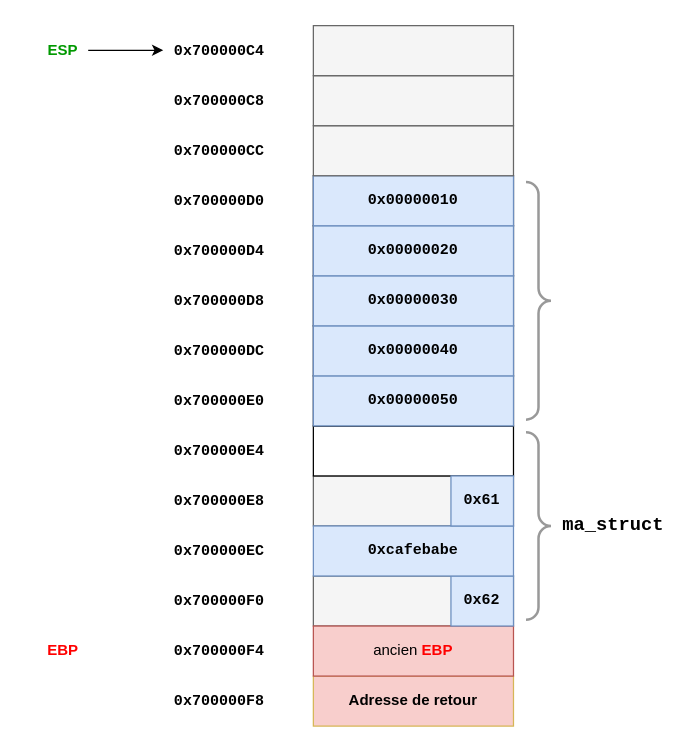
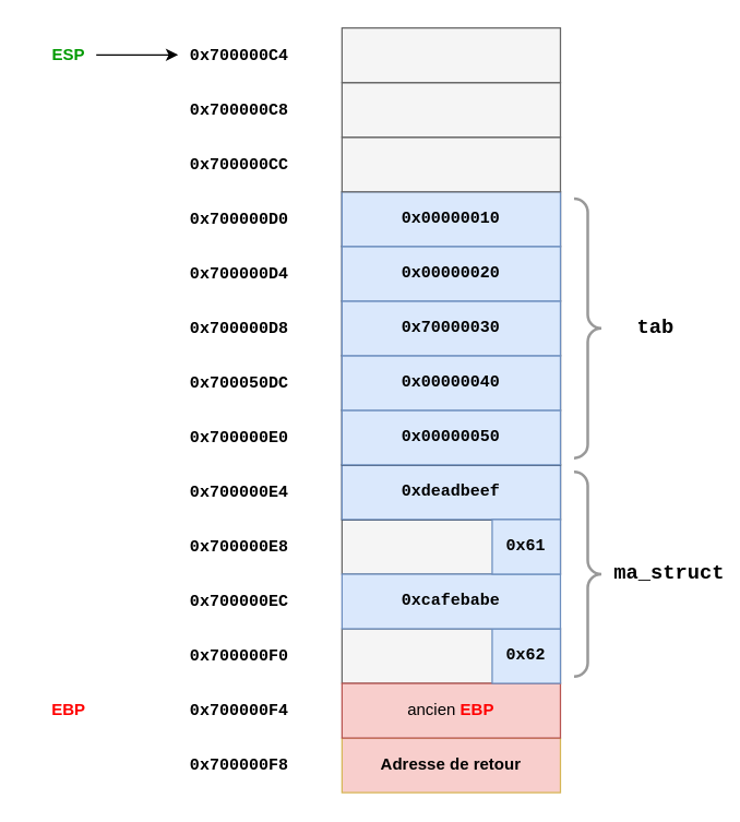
  <mxCell id="0" />
  <mxCell id="1" parent="0" />
  <mxCell id="2" value="" style="rounded=0;whiteSpace=wrap;html=1;fillColor=#f5f5f5;fontColor=#333333;strokeColor=#666666;" parent="1" vertex="1"><mxGeometry x="250" y="460" width="160" height="40" as="geometry" /></mxCell>
  <mxCell id="3" value="Adresse de retour" style="rounded=0;whiteSpace=wrap;html=1;fillColor=#f8cecc;strokeColor=#d6b656;fontStyle=1;" parent="1" vertex="1"><mxGeometry x="250" y="540" width="160" height="40" as="geometry" /></mxCell>
  <mxCell id="4" value="ancien &lt;b&gt;&lt;font color=&quot;#ff0000&quot;&gt;EBP&lt;/font&gt;&lt;/b&gt;" style="rounded=0;whiteSpace=wrap;html=1;fillColor=#f8cecc;strokeColor=#b85450;" parent="1" vertex="1"><mxGeometry x="250" y="500" width="160" height="40" as="geometry" /></mxCell>
  <mxCell id="5" value="0x62" style="rounded=0;whiteSpace=wrap;html=1;fillColor=#dae8fc;strokeColor=#6c8ebf;fontFamily=Courier New;fontStyle=1" parent="1" vertex="1"><mxGeometry x="360" y="460" width="50" height="40" as="geometry" /></mxCell>
  <mxCell id="6" value="" style="rounded=0;whiteSpace=wrap;html=1;fillColor=#f5f5f5;fontColor=#333333;strokeColor=#666666;" parent="1" vertex="1"><mxGeometry x="250" y="380" width="160" height="40" as="geometry" /></mxCell>
  <mxCell id="7" value="&lt;b&gt;&lt;font face=&quot;Courier New&quot;&gt;0x700000F8&lt;/font&gt;&lt;/b&gt;" style="text;html=1;strokeColor=none;fillColor=none;align=center;verticalAlign=middle;whiteSpace=wrap;rounded=0;" parent="1" vertex="1"><mxGeometry x="130" y="545" width="90" height="30" as="geometry" /></mxCell>
  <mxCell id="8" value="&lt;b&gt;&lt;font face=&quot;Courier New&quot;&gt;0x700000F4&lt;/font&gt;&lt;/b&gt;" style="text;html=1;strokeColor=none;fillColor=none;align=center;verticalAlign=middle;whiteSpace=wrap;rounded=0;" parent="1" vertex="1"><mxGeometry x="130" y="505" width="90" height="30" as="geometry" /></mxCell>
  <mxCell id="9" value="&lt;b&gt;&lt;font face=&quot;Courier New&quot;&gt;0x700000F0&lt;/font&gt;&lt;/b&gt;" style="text;html=1;strokeColor=none;fillColor=none;align=center;verticalAlign=middle;whiteSpace=wrap;rounded=0;" parent="1" vertex="1"><mxGeometry x="130" y="465" width="90" height="30" as="geometry" /></mxCell>
  <mxCell id="10" value="&lt;b&gt;&lt;font face=&quot;Courier New&quot;&gt;0x700000EC&lt;/font&gt;&lt;/b&gt;" style="text;html=1;strokeColor=none;fillColor=none;align=center;verticalAlign=middle;whiteSpace=wrap;rounded=0;" parent="1" vertex="1"><mxGeometry x="130" y="425" width="90" height="30" as="geometry" /></mxCell>
  <mxCell id="11" value="&lt;b&gt;&lt;font face=&quot;Courier New&quot;&gt;0x700000E8&lt;/font&gt;&lt;/b&gt;" style="text;html=1;strokeColor=none;fillColor=none;align=center;verticalAlign=middle;whiteSpace=wrap;rounded=0;" parent="1" vertex="1"><mxGeometry x="130" y="385" width="90" height="30" as="geometry" /></mxCell>
  <mxCell id="12" value="" style="rounded=0;whiteSpace=wrap;html=1;" parent="1" vertex="1"><mxGeometry x="250" y="340" width="160" height="40" as="geometry" /></mxCell>
  <mxCell id="13" value="&lt;b&gt;&lt;font face=&quot;Courier New&quot;&gt;0x700000E4&lt;/font&gt;&lt;/b&gt;" style="text;html=1;strokeColor=none;fillColor=none;align=center;verticalAlign=middle;whiteSpace=wrap;rounded=0;" parent="1" vertex="1"><mxGeometry x="130" y="345" width="90" height="30" as="geometry" /></mxCell>
  <mxCell id="14" value="&lt;b&gt;&lt;font color=&quot;#009900&quot;&gt;ESP&lt;/font&gt;&lt;/b&gt;" style="text;html=1;strokeColor=none;fillColor=none;align=center;verticalAlign=middle;whiteSpace=wrap;rounded=0;" parent="1" vertex="1"><mxGeometry x="20" y="25" width="60" height="30" as="geometry" /></mxCell>
  <mxCell id="15" value="&lt;b&gt;&lt;font color=&quot;#ff0000&quot;&gt;EBP&lt;/font&gt;&lt;/b&gt;" style="text;html=1;strokeColor=none;fillColor=none;align=center;verticalAlign=middle;whiteSpace=wrap;rounded=0;" parent="1" vertex="1"><mxGeometry x="20" y="505" width="60" height="30" as="geometry" /></mxCell>
  <mxCell id="16" value="" style="endArrow=classic;html=1;rounded=0;entryX=0;entryY=0.5;entryDx=0;entryDy=0;exitX=0.833;exitY=0.5;exitDx=0;exitDy=0;exitPerimeter=0;" parent="1" edge="1"><mxGeometry width="50" height="50" relative="1" as="geometry"><mxPoint x="70" y="39.71" as="sourcePoint" /><mxPoint x="130" y="39.71" as="targetPoint" /></mxGeometry></mxCell>
+ <mxCell id="17" value="0xdeadbeef" style="rounded=0;whiteSpace=wrap;html=1;fillColor=#dae8fc;strokeColor=#6c8ebf;fontFamily=Courier New;fontStyle=1" parent="1" vertex="1"><mxGeometry x="250" y="340" width="160" height="40" as="geometry" /></mxCell>
  <mxCell id="18" value="0xcafebabe" style="rounded=0;whiteSpace=wrap;html=1;fillColor=#dae8fc;strokeColor=#6c8ebf;fontFamily=Courier New;fontStyle=1" parent="1" vertex="1"><mxGeometry x="250" y="420" width="160" height="40" as="geometry" /></mxCell>
  <mxCell id="19" value="" style="rounded=0;whiteSpace=wrap;html=1;" vertex="1" parent="1"><mxGeometry x="250" y="300" width="160" height="40" as="geometry" /></mxCell>
  <mxCell id="20" value="" style="rounded=0;whiteSpace=wrap;html=1;" vertex="1" parent="1"><mxGeometry x="250" y="260" width="160" height="40" as="geometry" /></mxCell>
  <mxCell id="21" value="" style="rounded=0;whiteSpace=wrap;html=1;" vertex="1" parent="1"><mxGeometry x="250" width="160" height="40" as="geometry" y="220" /></mxCell>
  <mxCell id="22" value="" style="rounded=0;whiteSpace=wrap;html=1;" vertex="1" parent="1"><mxGeometry x="250" y="180" width="160" height="40" as="geometry" /></mxCell>
  <mxCell id="23" value="" style="rounded=0;whiteSpace=wrap;html=1;" vertex="1" parent="1"><mxGeometry x="250" y="140" width="160" height="40" as="geometry" /></mxCell>
  <mxCell id="24" value="0x61" style="rounded=0;whiteSpace=wrap;html=1;fillColor=#dae8fc;strokeColor=#6c8ebf;fontFamily=Courier New;fontStyle=1" vertex="1" parent="1"><mxGeometry x="360" y="380" width="50" height="40" as="geometry" /></mxCell>
  <mxCell id="25" value="0x00000050" style="rounded=0;whiteSpace=wrap;html=1;fillColor=#dae8fc;strokeColor=#6c8ebf;fontFamily=Courier New;fontStyle=1" vertex="1" parent="1"><mxGeometry x="250" y="300" width="160" height="40" as="geometry" /></mxCell>
  <mxCell id="26" value="0x00000040" style="rounded=0;whiteSpace=wrap;html=1;fillColor=#dae8fc;strokeColor=#6c8ebf;fontFamily=Courier New;fontStyle=1" vertex="1" parent="1"><mxGeometry x="250" y="260" width="160" height="40" as="geometry" /></mxCell>
- <mxCell id="27" value="0x00000030" style="rounded=0;whiteSpace=wrap;html=1;fillColor=#dae8fc;strokeColor=#6c8ebf;fontFamily=Courier New;fontStyle=1" vertex="1" parent="1"><mxGeometry x="250" width="160" height="40" as="geometry" y="220" /></mxCell>
+ <mxCell id="27" value="0x70000030" style="rounded=0;whiteSpace=wrap;html=1;fillColor=#dae8fc;strokeColor=#6c8ebf;fontFamily=Courier New;fontStyle=1" vertex="1" parent="1"><mxGeometry x="250" width="160" height="40" as="geometry" y="220" /></mxCell>
  <mxCell id="28" value="0x00000020" style="rounded=0;whiteSpace=wrap;html=1;fillColor=#dae8fc;strokeColor=#6c8ebf;fontFamily=Courier New;fontStyle=1" vertex="1" parent="1"><mxGeometry x="250" y="180" width="160" height="40" as="geometry" /></mxCell>
  <mxCell id="29" value="0x00000010" style="rounded=0;whiteSpace=wrap;html=1;fillColor=#dae8fc;strokeColor=#6c8ebf;fontFamily=Courier New;fontStyle=1" vertex="1" parent="1"><mxGeometry x="250" y="140" width="160" height="40" as="geometry" /></mxCell>
  <mxCell id="30" value="" style="rounded=0;whiteSpace=wrap;html=1;fillColor=#f5f5f5;fontColor=#333333;strokeColor=#666666;" vertex="1" parent="1"><mxGeometry x="250" y="100" width="160" height="40" as="geometry" /></mxCell>
  <mxCell id="31" value="" style="rounded=0;whiteSpace=wrap;html=1;fillColor=#f5f5f5;fontColor=#333333;strokeColor=#666666;" vertex="1" parent="1"><mxGeometry x="250" y="60" width="160" height="40" as="geometry" /></mxCell>
  <mxCell id="32" value="" style="rounded=0;whiteSpace=wrap;html=1;fillColor=#f5f5f5;fontColor=#333333;strokeColor=#666666;" vertex="1" parent="1"><mxGeometry x="250" y="20" width="160" height="40" as="geometry" /></mxCell>
  <mxCell id="33" value="&lt;b&gt;&lt;font face=&quot;Courier New&quot;&gt;0x700000E0&lt;/font&gt;&lt;/b&gt;" style="text;html=1;strokeColor=none;fillColor=none;align=center;verticalAlign=middle;whiteSpace=wrap;rounded=0;" vertex="1" parent="1"><mxGeometry x="130" y="305" width="90" height="30" as="geometry" /></mxCell>
- <mxCell id="34" value="&lt;b&gt;&lt;font face=&quot;Courier New&quot;&gt;0x700000DC&lt;/font&gt;&lt;/b&gt;" style="text;html=1;strokeColor=none;fillColor=none;align=center;verticalAlign=middle;whiteSpace=wrap;rounded=0;" vertex="1" parent="1"><mxGeometry x="130" y="265" width="90" height="30" as="geometry" /></mxCell>
+ <mxCell id="34" value="&lt;b&gt;&lt;font face=&quot;Courier New&quot;&gt;0x700050DC&lt;/font&gt;&lt;/b&gt;" style="text;html=1;strokeColor=none;fillColor=none;align=center;verticalAlign=middle;whiteSpace=wrap;rounded=0;" vertex="1" parent="1"><mxGeometry x="130" y="265" width="90" height="30" as="geometry" /></mxCell>
  <mxCell id="35" value="&lt;b&gt;&lt;font face=&quot;Courier New&quot;&gt;0x700000D8&lt;/font&gt;&lt;/b&gt;" style="text;html=1;strokeColor=none;fillColor=none;align=center;verticalAlign=middle;whiteSpace=wrap;rounded=0;" vertex="1" parent="1"><mxGeometry x="130" y="225" width="90" height="30" as="geometry" /></mxCell>
  <mxCell id="36" value="&lt;b&gt;&lt;font face=&quot;Courier New&quot;&gt;0x700000D4&lt;/font&gt;&lt;/b&gt;" style="text;html=1;strokeColor=none;fillColor=none;align=center;verticalAlign=middle;whiteSpace=wrap;rounded=0;" vertex="1" parent="1"><mxGeometry x="130" y="185" width="90" height="30" as="geometry" /></mxCell>
  <mxCell id="37" value="&lt;b&gt;&lt;font face=&quot;Courier New&quot;&gt;0x700000D0&lt;/font&gt;&lt;/b&gt;" style="text;html=1;strokeColor=none;fillColor=none;align=center;verticalAlign=middle;whiteSpace=wrap;rounded=0;" vertex="1" parent="1"><mxGeometry x="130" y="145" width="90" height="30" as="geometry" /></mxCell>
  <mxCell id="38" value="&lt;b&gt;&lt;font face=&quot;Courier New&quot;&gt;0x700000CC&lt;/font&gt;&lt;/b&gt;" style="text;html=1;strokeColor=none;fillColor=none;align=center;verticalAlign=middle;whiteSpace=wrap;rounded=0;" vertex="1" parent="1"><mxGeometry x="130" y="105" width="90" height="30" as="geometry" /></mxCell>
  <mxCell id="39" value="&lt;b&gt;&lt;font face=&quot;Courier New&quot;&gt;0x700000C8&lt;/font&gt;&lt;/b&gt;" style="text;html=1;strokeColor=none;fillColor=none;align=center;verticalAlign=middle;whiteSpace=wrap;rounded=0;" vertex="1" parent="1"><mxGeometry x="130" y="65" width="90" height="30" as="geometry" /></mxCell>
  <mxCell id="40" value="&lt;b&gt;&lt;font face=&quot;Courier New&quot;&gt;0x700000C4&lt;/font&gt;&lt;/b&gt;" style="text;html=1;strokeColor=none;fillColor=none;align=center;verticalAlign=middle;whiteSpace=wrap;rounded=0;" vertex="1" parent="1"><mxGeometry x="130" y="25" width="90" height="30" as="geometry" /></mxCell>
  <mxCell id="41" value="" style="labelPosition=right;align=left;strokeWidth=2;shape=mxgraph.mockup.markup.curlyBrace;html=1;shadow=0;dashed=0;strokeColor=#999999;direction=north;rotation=-180;" vertex="1" parent="1"><mxGeometry x="420" y="145" width="20" height="190" as="geometry" /></mxCell>
  <mxCell id="42" value="" style="labelPosition=right;align=left;strokeWidth=2;shape=mxgraph.mockup.markup.curlyBrace;html=1;shadow=0;dashed=0;strokeColor=#999999;direction=north;rotation=-180;" vertex="1" parent="1"><mxGeometry x="420" y="345" width="20" height="150" as="geometry" /></mxCell>
+ <mxCell id="43" value="&lt;b&gt;&lt;font face=&quot;Courier New&quot; style=&quot;font-size: 15px;&quot;&gt;tab&lt;/font&gt;&lt;/b&gt;" style="text;html=1;strokeColor=none;fillColor=none;align=center;verticalAlign=middle;whiteSpace=wrap;rounded=0;" vertex="1" parent="1"><mxGeometry x="450" y="225" width="60" height="30" as="geometry" /></mxCell>
  <mxCell id="44" value="&lt;b&gt;&lt;font face=&quot;Courier New&quot; style=&quot;font-size: 15px;&quot;&gt;ma_struct&lt;/font&gt;&lt;/b&gt;" style="text;html=1;strokeColor=none;fillColor=none;align=center;verticalAlign=middle;whiteSpace=wrap;rounded=0;" vertex="1" parent="1"><mxGeometry x="460" y="405" width="60" height="30" as="geometry" /></mxCell>
